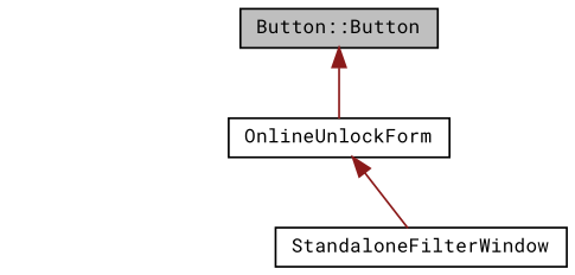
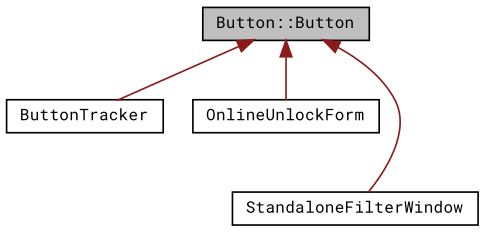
  digraph {
    fontname="Roboto Mono"
    node [color=black fontname="Roboto Mono" fontsize=10 shape=record]
    edge [color=firebrick4 dir=back fontname="Roboto Mono" fontsize=10 labelfontname=Helvetica labelfontsize=10 style=solid]
    n1 [fillcolor=grey75 fontcolor=black height=0.2 label="Button::Button" style=filled width=0.4]
+   n2 [height=0.2 label=ButtonTracker width=0.4]
    n3 [height=0.2 label=OnlineUnlockForm width=0.4]
    n4 [height=0.2 label=StandaloneFilterWindow width=0.4]
+   n1 -> n2
    n1 -> n3
-   n3 -> n4
+   n1 -> n4
  }
